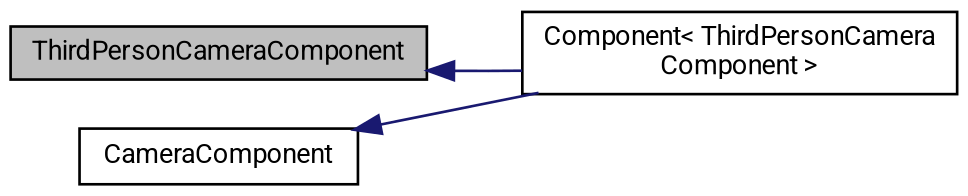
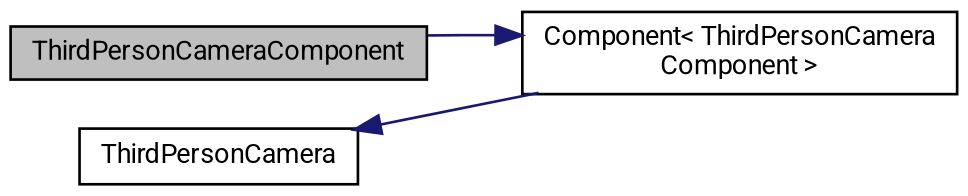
  digraph {
    fontname=Roboto
    rankdir=LR
    node [color=black fillcolor=white fontname=Roboto fontsize=10 shape=record style=filled]
    edge [color=midnightblue dir=back fontname=Roboto fontsize=10 labelfontname=Helvetica labelfontsize=10 style=solid]
    n1 [fillcolor=grey75 fontcolor=black height=0.2 label=ThirdPersonCameraComponent width=0.4]
    n2 [height=0.2 label="Component\< ThirdPersonCamera\lComponent \>" width=0.4]
-   n3 [height=0.2 label=CameraComponent width=0.4]
-   n1 -> n2
+   n3 [height=0.2 label=ThirdPersonCamera width=0.4]
+   n2 -> n1
    n3 -> n2
  }
